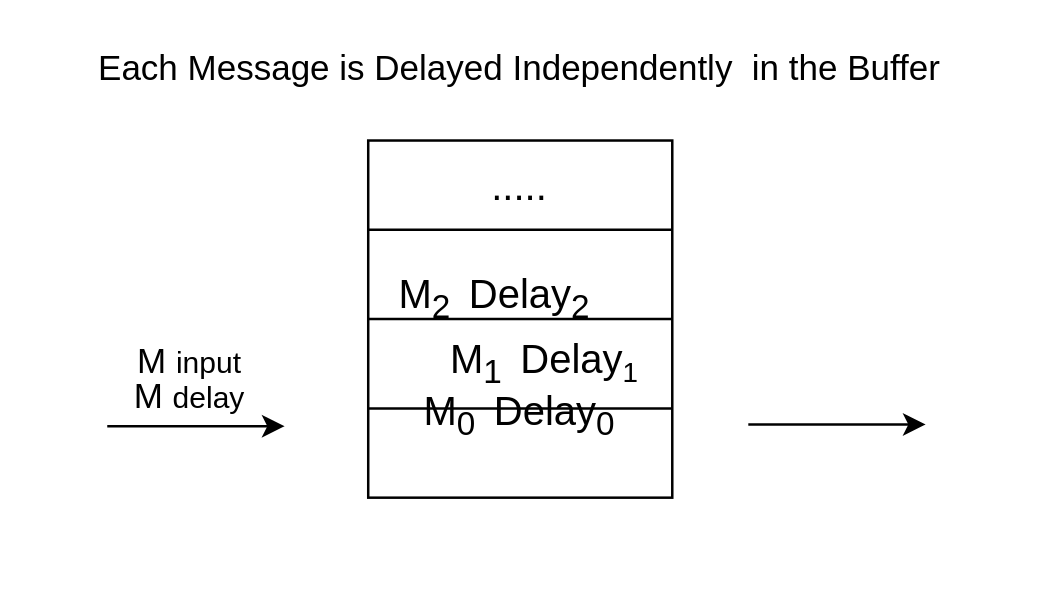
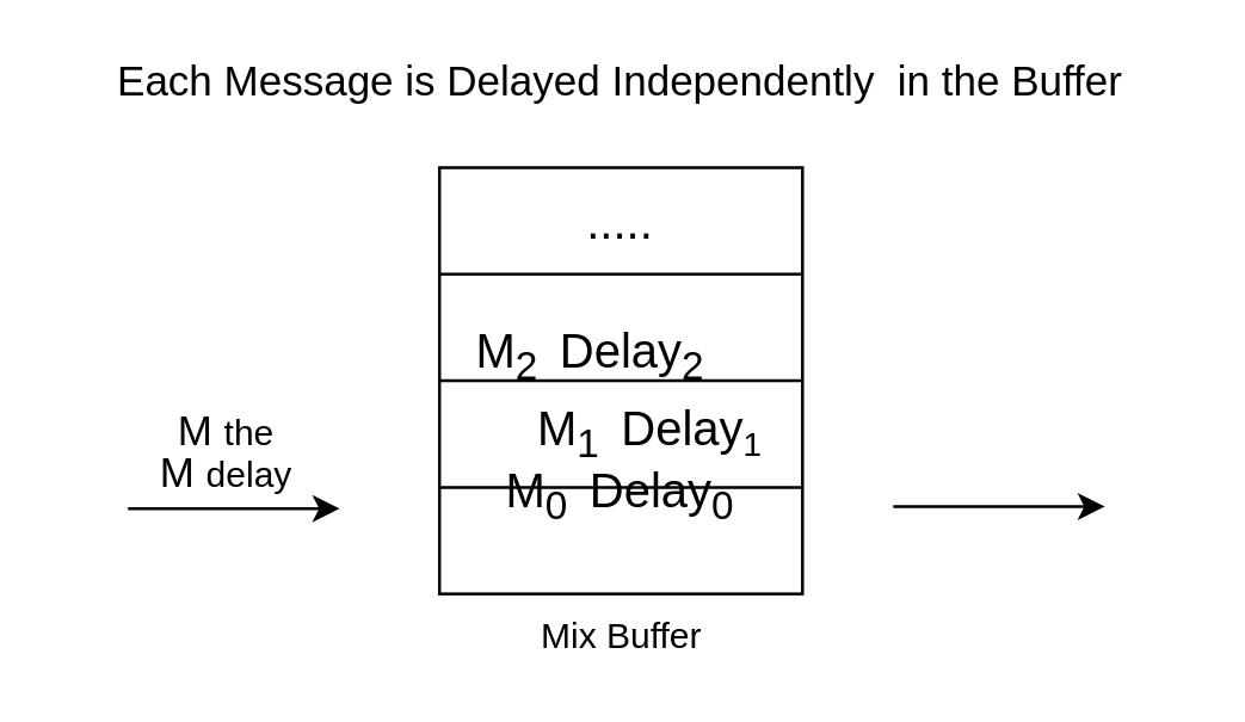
  <mxCell id="0" />
  <mxCell id="1" parent="0" />
  <mxCell id="2" value="" style="group" vertex="1" connectable="0" parent="1"><mxGeometry x="20" y="20" width="375" height="200" as="geometry" /></mxCell>
  <mxCell id="3" value="" style="rounded=0;whiteSpace=wrap;html=1;" parent="2" vertex="1"><mxGeometry x="126.689" y="35.714" width="121.622" height="142.857" as="geometry" /></mxCell>
  <mxCell id="4" value="" style="endArrow=none;html=1;exitX=0;exitY=0.25;exitDx=0;exitDy=0;entryX=1;entryY=0.25;entryDx=0;entryDy=0;" parent="2" source="3" target="3" edge="1"><mxGeometry width="50" height="50" relative="1" as="geometry"><mxPoint x="126.689" y="228.571" as="sourcePoint" /><mxPoint x="177.365" y="192.857" as="targetPoint" /></mxGeometry></mxCell>
  <mxCell id="5" value="" style="endArrow=none;html=1;exitX=0;exitY=0.5;exitDx=0;exitDy=0;entryX=1;entryY=0.5;entryDx=0;entryDy=0;" parent="2" source="3" target="3" edge="1"><mxGeometry width="50" height="50" relative="1" as="geometry"><mxPoint x="126.689" y="228.571" as="sourcePoint" /><mxPoint x="177.365" y="192.857" as="targetPoint" /></mxGeometry></mxCell>
  <mxCell id="6" value="" style="endArrow=none;html=1;exitX=0;exitY=0.75;exitDx=0;exitDy=0;entryX=1;entryY=0.75;entryDx=0;entryDy=0;" parent="2" source="3" target="3" edge="1"><mxGeometry width="50" height="50" relative="1" as="geometry"><mxPoint x="126.689" y="228.571" as="sourcePoint" /><mxPoint x="177.365" y="192.857" as="targetPoint" /></mxGeometry></mxCell>
  <mxCell id="7" value="&lt;font style=&quot;font-size: 16px&quot;&gt;Μ&lt;sub&gt;0&amp;nbsp; &lt;/sub&gt;Delay&lt;sub&gt;0&lt;/sub&gt;&lt;/font&gt;" style="text;html=1;strokeColor=none;fillColor=none;align=center;verticalAlign=middle;whiteSpace=wrap;rounded=0;" parent="2" vertex="1"><mxGeometry x="146.959" y="138.571" width="81.081" height="14.286" as="geometry" /></mxCell>
  <mxCell id="8" value="&lt;span style=&quot;font-size: 16px&quot;&gt;.....&lt;/span&gt;" style="text;html=1;strokeColor=none;fillColor=none;align=center;verticalAlign=middle;whiteSpace=wrap;rounded=0;" parent="2" vertex="1"><mxGeometry x="167.23" y="47.143" width="40.541" height="14.286" as="geometry" /></mxCell>
  <mxCell id="9" value="" style="endArrow=classic;html=1;" parent="2" edge="1"><mxGeometry width="50" height="50" relative="1" as="geometry"><mxPoint x="22.297" y="150.0" as="sourcePoint" /><mxPoint x="93.243" y="150.0" as="targetPoint" /></mxGeometry></mxCell>
  <mxCell id="10" value="" style="endArrow=classic;html=1;" parent="2" edge="1"><mxGeometry width="50" height="50" relative="1" as="geometry"><mxPoint x="278.716" y="149.286" as="sourcePoint" /><mxPoint x="349.662" y="149.286" as="targetPoint" /></mxGeometry></mxCell>
- <mxCell id="11" value="&lt;font&gt;&lt;font style=&quot;font-size: 14px&quot;&gt;Μ&amp;nbsp;&lt;/font&gt;&lt;font style=&quot;font-size: 12px&quot;&gt;input&lt;/font&gt;&lt;/font&gt;" style="text;html=1;strokeColor=none;fillColor=none;align=center;verticalAlign=middle;whiteSpace=wrap;rounded=0;" parent="2" vertex="1"><mxGeometry x="35.473" y="116.429" width="40.541" height="14.286" as="geometry" /></mxCell>
+ <mxCell id="11" value="&lt;font&gt;&lt;font style=&quot;font-size: 14px&quot;&gt;Μ&amp;nbsp;&lt;/font&gt;&lt;font style=&quot;font-size: 12px&quot;&gt;the&lt;/font&gt;&lt;/font&gt;" style="text;html=1;strokeColor=none;fillColor=none;align=center;verticalAlign=middle;whiteSpace=wrap;rounded=0;" parent="2" vertex="1"><mxGeometry x="35.473" y="116.429" width="40.541" height="14.286" as="geometry" /></mxCell>
  <mxCell id="12" value="&lt;span style=&quot;font-size: 14px&quot;&gt;Each Message is&amp;nbsp;&lt;/span&gt;&lt;span style=&quot;font-size: 14px&quot;&gt;Delayed&amp;nbsp;&lt;/span&gt;&lt;span style=&quot;font-size: 14px&quot;&gt;Independently&amp;nbsp; in the Buffer&lt;/span&gt;" style="text;html=1;strokeColor=none;fillColor=none;align=center;verticalAlign=middle;whiteSpace=wrap;rounded=0;" parent="2" vertex="1"><mxGeometry width="375" height="14.286" as="geometry" /></mxCell>
+ <mxCell id="13" value="&lt;font style=&quot;font-size: 12px&quot;&gt;Mix Buffer&lt;/font&gt;" style="text;html=1;strokeColor=none;fillColor=none;align=center;verticalAlign=middle;whiteSpace=wrap;rounded=0;" parent="2" vertex="1"><mxGeometry x="126.689" y="185.714" width="121.622" height="14.286" as="geometry" /></mxCell>
  <mxCell id="14" value="&lt;font&gt;&lt;font style=&quot;font-size: 14px&quot;&gt;Μ &lt;/font&gt;&lt;font style=&quot;font-size: 12px&quot;&gt;delay&lt;/font&gt;&lt;/font&gt;" style="text;html=1;strokeColor=none;fillColor=none;align=center;verticalAlign=middle;whiteSpace=wrap;rounded=0;" parent="2" vertex="1"><mxGeometry x="25.338" y="130.714" width="60.811" height="14.286" as="geometry" /></mxCell>
  <mxCell id="15" value="&lt;font style=&quot;font-size: 16px&quot;&gt;Μ&lt;sub&gt;1&amp;nbsp;&amp;nbsp;&lt;/sub&gt;Delay&lt;/font&gt;&lt;font style=&quot;font-size: 13.333px&quot;&gt;&lt;sub&gt;1&lt;/sub&gt;&lt;/font&gt;" style="text;html=1;strokeColor=none;fillColor=none;align=center;verticalAlign=middle;whiteSpace=wrap;rounded=0;" parent="2" vertex="1"><mxGeometry x="156.959" y="117.857" width="81.081" height="14.286" as="geometry" /></mxCell>
  <mxCell id="16" value="&lt;font style=&quot;font-size: 16px&quot;&gt;Μ&lt;sub&gt;2&amp;nbsp; &lt;/sub&gt;Delay&lt;sub&gt;2&lt;/sub&gt;&lt;/font&gt;" style="text;html=1;strokeColor=none;fillColor=none;align=center;verticalAlign=middle;whiteSpace=wrap;rounded=0;" parent="2" vertex="1"><mxGeometry x="136.959" y="91.429" width="81.081" height="14.286" as="geometry" /></mxCell>
